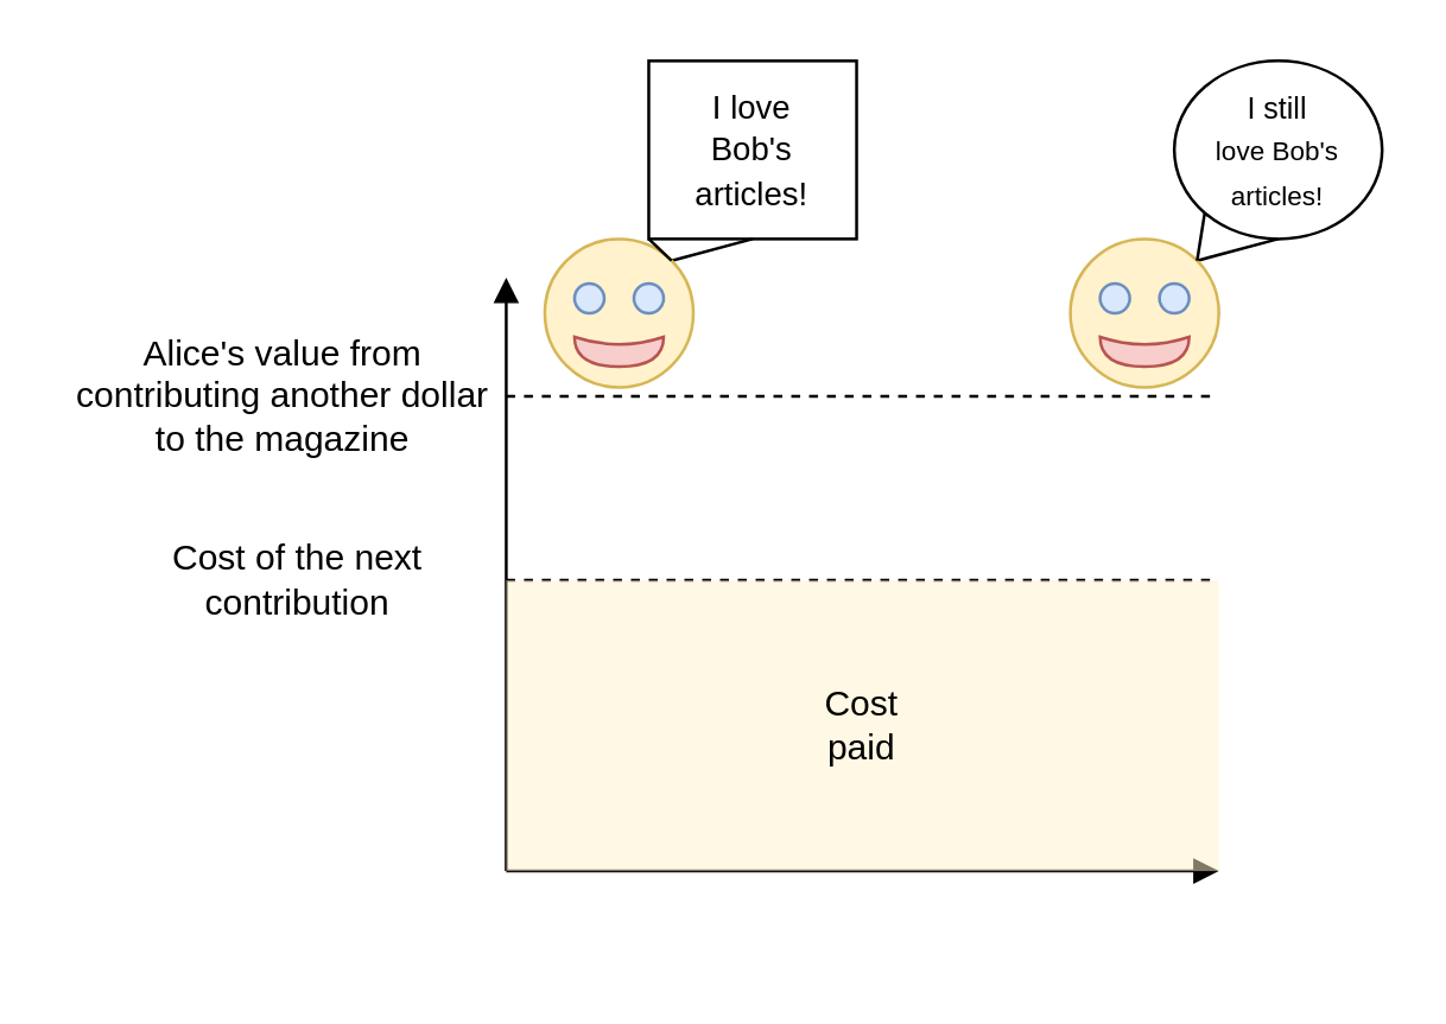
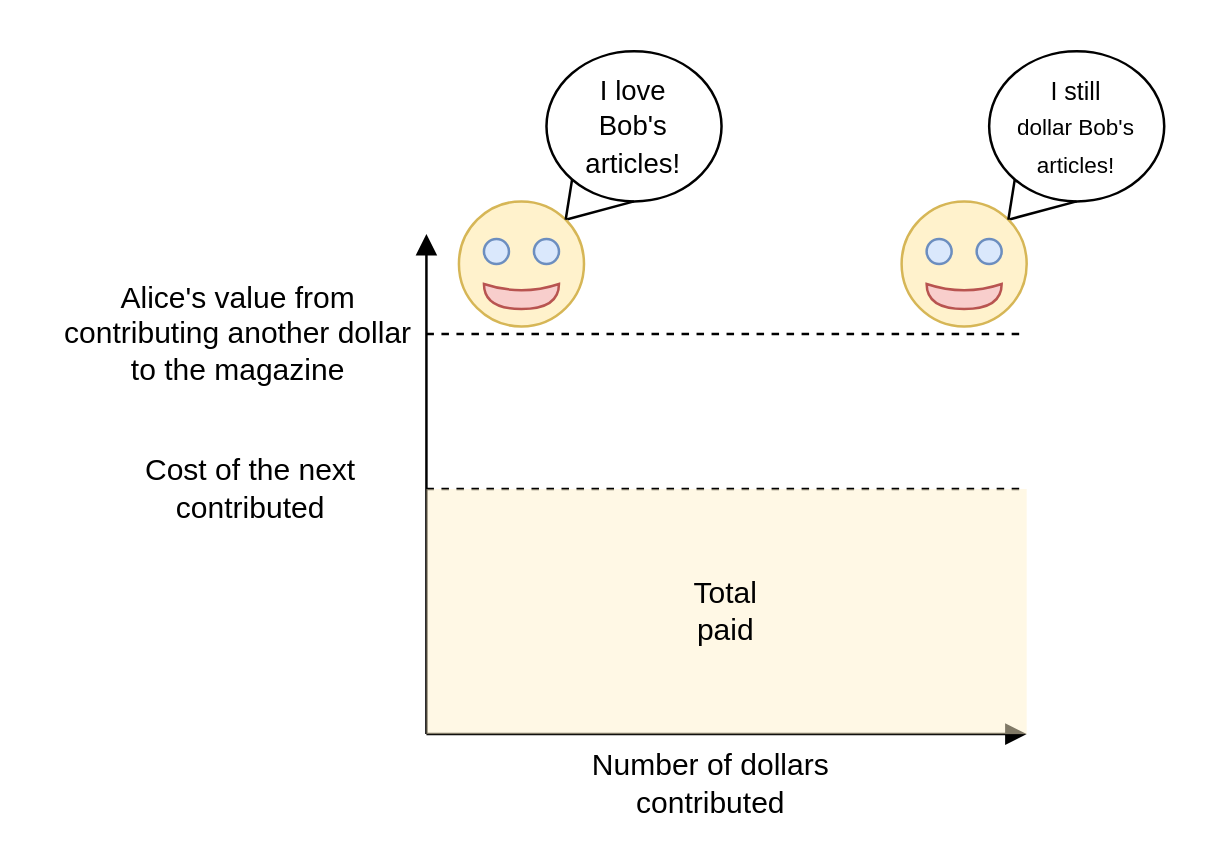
  <mxCell id="0" />
  <mxCell id="1" parent="0" />
  <mxCell id="2" value="" style="endArrow=block;html=1;endFill=1;" parent="1" edge="1"><mxGeometry width="50" height="50" relative="1" as="geometry"><mxPoint x="170" y="293" as="sourcePoint" /><mxPoint x="170" y="93" as="targetPoint" /></mxGeometry></mxCell>
  <mxCell id="3" value="" style="endArrow=block;html=1;endFill=1;" parent="1" edge="1"><mxGeometry width="50" height="50" relative="1" as="geometry"><mxPoint x="170" y="293" as="sourcePoint" /><mxPoint x="410" y="293" as="targetPoint" /></mxGeometry></mxCell>
  <mxCell id="4" value="" style="endArrow=none;html=1;dashed=1;" parent="1" edge="1"><mxGeometry width="50" height="50" relative="1" as="geometry"><mxPoint x="170" y="195" as="sourcePoint" /><mxPoint x="410" y="195" as="targetPoint" /></mxGeometry></mxCell>
  <mxCell id="5" value="" style="endArrow=none;dashed=1;html=1;" parent="1" edge="1"><mxGeometry width="50" height="50" relative="1" as="geometry"><mxPoint x="170" y="133" as="sourcePoint" /><mxPoint x="410" y="133" as="targetPoint" /></mxGeometry></mxCell>
  <mxCell id="6" style="edgeStyle=none;rounded=0;orthogonalLoop=1;jettySize=auto;html=1;exitX=1;exitY=0;exitDx=0;exitDy=0;entryX=0.5;entryY=1;entryDx=0;entryDy=0;endArrow=none;endFill=0;" parent="1" source="7" target="12" edge="1"><mxGeometry relative="1" as="geometry" /></mxCell>
  <mxCell id="7" value="" style="ellipse;whiteSpace=wrap;html=1;aspect=fixed;fontFamily=Helvetica;fontSize=12;fontColor=#000000;align=center;strokeColor=#d6b656;fillColor=#fff2cc;" parent="1" vertex="1"><mxGeometry x="183" y="80" width="50" height="50" as="geometry" /></mxCell>
  <mxCell id="8" value="" style="ellipse;whiteSpace=wrap;html=1;fillColor=#dae8fc;strokeColor=#6c8ebf;" parent="1" vertex="1"><mxGeometry x="193" y="95" width="10" height="10" as="geometry" /></mxCell>
  <mxCell id="9" value="" style="ellipse;whiteSpace=wrap;html=1;fillColor=#dae8fc;strokeColor=#6c8ebf;" parent="1" vertex="1"><mxGeometry x="213" y="95" width="10" height="10" as="geometry" /></mxCell>
  <mxCell id="10" value="" style="shape=xor;whiteSpace=wrap;html=1;fillColor=#f8cecc;direction=south;strokeColor=#b85450;" parent="1" vertex="1"><mxGeometry x="193" y="113" width="30" height="10" as="geometry" /></mxCell>
  <mxCell id="11" style="rounded=0;orthogonalLoop=1;jettySize=auto;html=1;exitX=0;exitY=1;exitDx=0;exitDy=0;entryX=1;entryY=0;entryDx=0;entryDy=0;endArrow=none;endFill=0;" parent="1" source="12" target="7" edge="1"><mxGeometry relative="1" as="geometry" /></mxCell>
- <mxCell id="12" value="&lt;div&gt;&lt;font style=&quot;font-size: 11px&quot;&gt;I love&lt;/font&gt;&lt;/div&gt;&lt;div&gt;&lt;font style=&quot;font-size: 11px&quot;&gt;Bob's articles!&lt;/font&gt;&lt;/div&gt;" style="whiteSpace=wrap;html=1;fillColor=none;rounded=0;" parent="1" vertex="1"><mxGeometry x="218" y="20" width="70" height="60" as="geometry" /></mxCell>
- <mxCell id="14" value="Cost of the next contribution" style="text;html=1;strokeColor=none;fillColor=none;align=center;verticalAlign=middle;whiteSpace=wrap;rounded=0;" parent="1" vertex="1"><mxGeometry x="30" y="185" width="140" height="20" as="geometry" /></mxCell>
+ <mxCell id="12" value="&lt;div&gt;&lt;font style=&quot;font-size: 11px&quot;&gt;I love&lt;/font&gt;&lt;/div&gt;&lt;div&gt;&lt;font style=&quot;font-size: 11px&quot;&gt;Bob's articles!&lt;/font&gt;&lt;/div&gt;" style="ellipse;whiteSpace=wrap;html=1;fillColor=none;" parent="1" vertex="1"><mxGeometry x="218" y="20" width="70" height="60" as="geometry" /></mxCell>
+ <mxCell id="13" value="Number of dollars contributed" style="text;html=1;strokeColor=none;fillColor=none;align=center;verticalAlign=middle;whiteSpace=wrap;rounded=0;" parent="1" vertex="1"><mxGeometry x="218" y="303" width="132" height="20" as="geometry" /></mxCell>
+ <mxCell id="14" value="Cost of the next contributed" style="text;html=1;strokeColor=none;fillColor=none;align=center;verticalAlign=middle;whiteSpace=wrap;rounded=0;" parent="1" vertex="1"><mxGeometry x="30" y="185" width="140" height="20" as="geometry" /></mxCell>
  <mxCell id="15" value="Alice's value from contributing another dollar to the magazine" style="text;html=1;strokeColor=none;fillColor=none;align=center;verticalAlign=middle;whiteSpace=wrap;rounded=0;" parent="1" vertex="1"><mxGeometry x="20" y="123" width="150" height="20" as="geometry" /></mxCell>
- <mxCell id="16" value="&lt;div&gt;Cost&lt;/div&gt;&lt;div&gt;paid&lt;br&gt;&lt;/div&gt;" style="rounded=0;whiteSpace=wrap;html=1;fillColor=#fff2cc;strokeColor=none;opacity=50;" parent="1" vertex="1"><mxGeometry x="170" y="195" width="240" height="98" as="geometry" /></mxCell>
+ <mxCell id="16" value="&lt;div&gt;Total&lt;/div&gt;&lt;div&gt;paid&lt;br&gt;&lt;/div&gt;" style="rounded=0;whiteSpace=wrap;html=1;fillColor=#fff2cc;strokeColor=none;opacity=50;" parent="1" vertex="1"><mxGeometry x="170" y="195" width="240" height="98" as="geometry" /></mxCell>
  <mxCell id="17" style="edgeStyle=none;rounded=0;orthogonalLoop=1;jettySize=auto;html=1;exitX=1;exitY=0;exitDx=0;exitDy=0;entryX=0.5;entryY=1;entryDx=0;entryDy=0;endArrow=none;endFill=0;" edge="1" parent="1" source="18" target="23"><mxGeometry relative="1" as="geometry" /></mxCell>
  <mxCell id="18" value="" style="ellipse;whiteSpace=wrap;html=1;aspect=fixed;fontFamily=Helvetica;fontSize=12;fontColor=#000000;align=center;strokeColor=#d6b656;fillColor=#fff2cc;" vertex="1" parent="1"><mxGeometry x="360" y="80" width="50" height="50" as="geometry" /></mxCell>
  <mxCell id="19" value="" style="ellipse;whiteSpace=wrap;html=1;fillColor=#dae8fc;strokeColor=#6c8ebf;" vertex="1" parent="1"><mxGeometry x="370" y="95" width="10" height="10" as="geometry" /></mxCell>
  <mxCell id="20" value="" style="ellipse;whiteSpace=wrap;html=1;fillColor=#dae8fc;strokeColor=#6c8ebf;" vertex="1" parent="1"><mxGeometry x="390" y="95" width="10" height="10" as="geometry" /></mxCell>
  <mxCell id="21" value="" style="shape=xor;whiteSpace=wrap;html=1;fillColor=#f8cecc;direction=south;strokeColor=#b85450;" vertex="1" parent="1"><mxGeometry x="370" y="113" width="30" height="10" as="geometry" /></mxCell>
  <mxCell id="22" style="rounded=0;orthogonalLoop=1;jettySize=auto;html=1;exitX=0;exitY=1;exitDx=0;exitDy=0;entryX=1;entryY=0;entryDx=0;entryDy=0;endArrow=none;endFill=0;" edge="1" parent="1" source="23" target="18"><mxGeometry relative="1" as="geometry" /></mxCell>
- <mxCell id="23" value="&lt;div&gt;&lt;font style=&quot;font-size: 10px&quot;&gt;I still&lt;/font&gt;&lt;/div&gt;&lt;div&gt;&lt;font style=&quot;font-size: 9px&quot; size=&quot;3&quot;&gt;love Bob's articles!&lt;/font&gt;&lt;/div&gt;" style="ellipse;whiteSpace=wrap;html=1;fillColor=none;" vertex="1" parent="1"><mxGeometry x="395" y="20" width="70" height="60" as="geometry" /></mxCell>
+ <mxCell id="23" value="&lt;div&gt;&lt;font style=&quot;font-size: 10px&quot;&gt;I still&lt;/font&gt;&lt;/div&gt;&lt;div&gt;&lt;font style=&quot;font-size: 9px&quot; size=&quot;3&quot;&gt;dollar Bob's articles!&lt;/font&gt;&lt;/div&gt;" style="ellipse;whiteSpace=wrap;html=1;fillColor=none;" vertex="1" parent="1"><mxGeometry x="395" y="20" width="70" height="60" as="geometry" /></mxCell>
